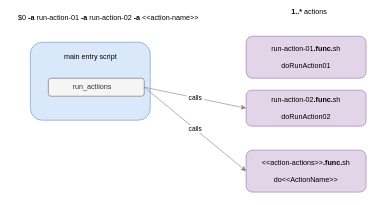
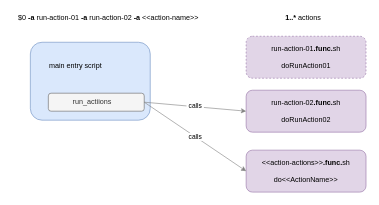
  <mxCell id="0" />
  <mxCell id="1" parent="0" />
  <mxCell id="2" value="" style="rounded=1;whiteSpace=wrap;html=1;fillColor=#dae8fc;strokeColor=#6c8ebf;strokeWidth=1;" vertex="1" parent="1"><mxGeometry x="50" y="70" width="200" height="130" as="geometry" /></mxCell>
- <mxCell id="3" value="main entry script" style="text;html=1;resizable=0;autosize=1;align=center;verticalAlign=middle;points=[];fillColor=none;strokeColor=none;rounded=0;" vertex="1" parent="1"><mxGeometry x="100" y="85" width="100" height="20" as="geometry" /></mxCell>
- <mxCell id="4" value="run_actiions&amp;nbsp; &amp;nbsp;&amp;nbsp;" style="rounded=1;whiteSpace=wrap;html=1;strokeWidth=1;fillColor=#f5f5f5;strokeColor=#666666;fontColor=#333333;" vertex="1" parent="1"><mxGeometry x="80" y="130" width="160" height="30" as="geometry" /></mxCell>
- <mxCell id="5" value="run-action-01&lt;b&gt;.func.&lt;/b&gt;sh&lt;br&gt;&lt;br&gt;doRunAction01" style="rounded=1;whiteSpace=wrap;html=1;fillColor=#e1d5e7;strokeColor=#9673a6;strokeWidth=1;" vertex="1" parent="1"><mxGeometry x="410" y="60" width="200" height="70" as="geometry" /></mxCell>
- <mxCell id="6" value="run-action-02&lt;b&gt;.func.&lt;/b&gt;sh&lt;br&gt;&lt;br&gt;doRunAction02" style="rounded=1;whiteSpace=wrap;html=1;fillColor=#e1d5e7;strokeColor=#9673a6;strokeWidth=1;" vertex="1" parent="1"><mxGeometry x="410" y="150" width="200" height="60" as="geometry" /></mxCell>
+ <mxCell id="3" value="main entry script" style="text;html=1;resizable=0;autosize=1;align=center;verticalAlign=middle;points=[];fillColor=none;strokeColor=none;rounded=0;" vertex="1" parent="1"><mxGeometry x="75" y="100" width="100" height="20" as="geometry" /></mxCell>
+ <mxCell id="4" value="run_actiions&amp;nbsp; &amp;nbsp;&amp;nbsp;" style="rounded=1;whiteSpace=wrap;html=1;strokeWidth=1;fillColor=#f5f5f5;strokeColor=#666666;fontColor=#333333;" vertex="1" parent="1"><mxGeometry x="80" y="155" width="160" height="30" as="geometry" /></mxCell>
+ <mxCell id="5" value="run-action-01&lt;b&gt;.func.&lt;/b&gt;sh&lt;br&gt;&lt;br&gt;doRunAction01" style="rounded=1;whiteSpace=wrap;html=1;fillColor=#e1d5e7;strokeColor=#9673a6;strokeWidth=1;dashed=1;" vertex="1" parent="1"><mxGeometry x="410" y="60" width="200" height="70" as="geometry" /></mxCell>
+ <mxCell id="6" value="run-action-02&lt;b&gt;.func.&lt;/b&gt;sh&lt;br&gt;&lt;br&gt;doRunAction02" style="rounded=1;whiteSpace=wrap;html=1;fillColor=#e1d5e7;strokeColor=#9673a6;strokeWidth=1;" vertex="1" parent="1"><mxGeometry x="410" y="150" width="200" height="70" as="geometry" /></mxCell>
  <mxCell id="7" value="&amp;lt;&amp;lt;action-actions&amp;gt;&amp;gt;&lt;b&gt;.func.&lt;/b&gt;sh&lt;br&gt;&lt;br&gt;do&amp;lt;&amp;lt;ActionName&amp;gt;&amp;gt;" style="rounded=1;whiteSpace=wrap;html=1;fillColor=#e1d5e7;strokeColor=#9673a6;strokeWidth=1;" vertex="1" parent="1"><mxGeometry x="410" y="250" width="200" height="70" as="geometry" /></mxCell>
  <mxCell id="8" value="&amp;nbsp;calls&amp;nbsp;" style="endArrow=classic;html=1;shadow=0;strokeColor=#808080;exitX=1;exitY=0.5;exitDx=0;exitDy=0;entryX=0;entryY=0.5;entryDx=0;entryDy=0;" edge="1" parent="1" source="4" target="6"><mxGeometry width="50" height="50" relative="1" as="geometry"><mxPoint x="300" y="180" as="sourcePoint" /><mxPoint x="350" y="130" as="targetPoint" /></mxGeometry></mxCell>
  <mxCell id="9" value="&amp;nbsp;calls&amp;nbsp;" style="endArrow=classic;html=1;shadow=0;strokeColor=#808080;exitX=1;exitY=0.5;exitDx=0;exitDy=0;entryX=0;entryY=0.5;entryDx=0;entryDy=0;" edge="1" parent="1" source="4" target="7"><mxGeometry width="50" height="50" relative="1" as="geometry"><mxPoint x="240" y="175" as="sourcePoint" /><mxPoint x="420" y="235" as="targetPoint" /></mxGeometry></mxCell>
  <mxCell id="10" value="$0 &lt;b&gt;-a &lt;/b&gt;run-action-01 &lt;b&gt;-a &lt;/b&gt;run-action-02 &lt;b&gt;-a &lt;/b&gt;&amp;lt;&amp;lt;action-name&amp;gt;&amp;gt;" style="text;html=1;resizable=0;autosize=1;align=center;verticalAlign=middle;points=[];fillColor=none;strokeColor=none;rounded=0;" vertex="1" parent="1"><mxGeometry x="20" y="20" width="320" height="20" as="geometry" /></mxCell>
- <mxCell id="11" value="&lt;b&gt;1..*&lt;/b&gt; actions" style="text;html=1;resizable=0;autosize=1;align=center;verticalAlign=middle;points=[];fillColor=none;strokeColor=none;rounded=0;" vertex="1" parent="1"><mxGeometry x="480" y="10" width="70" height="20" as="geometry" /></mxCell>
+ <mxCell id="11" value="&lt;b&gt;1..*&lt;/b&gt; actions" style="text;html=1;resizable=0;autosize=1;align=center;verticalAlign=middle;points=[];fillColor=none;strokeColor=none;rounded=0;" vertex="1" parent="1"><mxGeometry x="470" y="20" width="70" height="20" as="geometry" /></mxCell>
